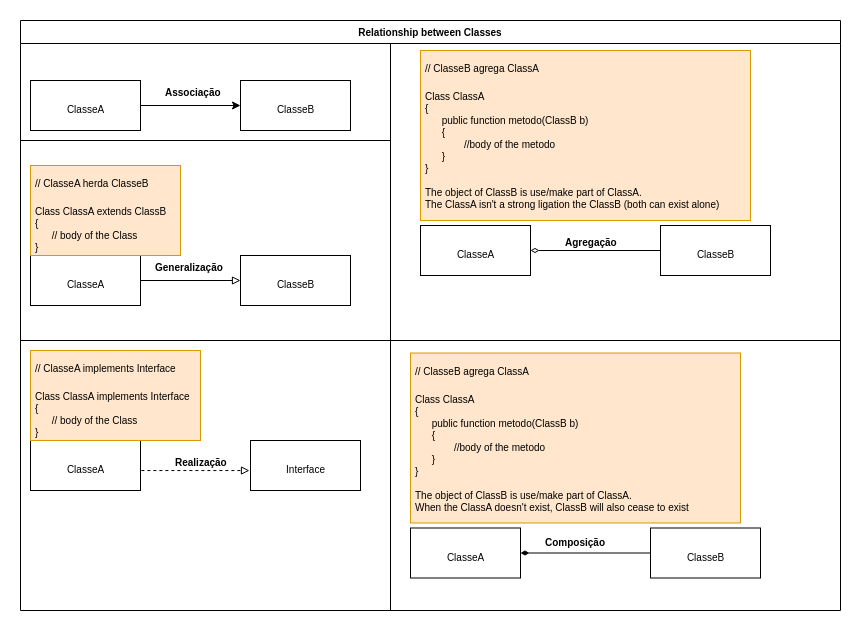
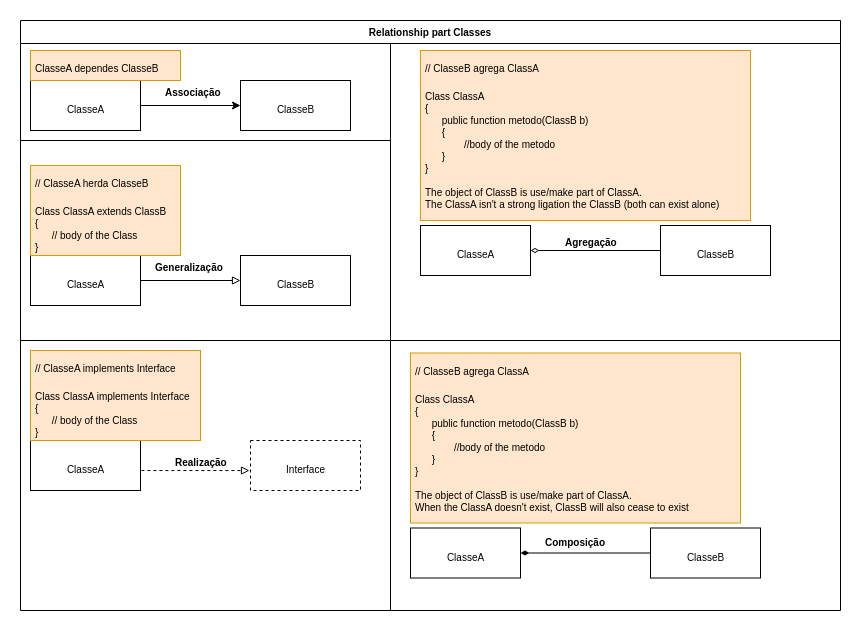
  <mxCell id="0" />
  <mxCell id="1" parent="0" />
- <mxCell id="2" value="Relationship between Classes" style="swimlane;fontSize=10;" vertex="1" parent="1"><mxGeometry y="20" width="820" height="590" as="geometry" x="20" /></mxCell>
+ <mxCell id="2" value="Relationship part Classes" style="swimlane;fontSize=10;" vertex="1" parent="1"><mxGeometry y="20" width="820" height="590" as="geometry" x="20" /></mxCell>
  <mxCell id="3" value="" style="endArrow=block;html=1;rounded=0;endFill=0;dashed=1;exitX=1.008;exitY=0.601;exitDx=0;exitDy=0;exitPerimeter=0;entryX=-0.009;entryY=0.601;entryDx=0;entryDy=0;entryPerimeter=0;" edge="1" parent="2" source="23" target="25"><mxGeometry width="50" height="50" relative="1" as="geometry"><mxPoint x="130.0" y="449.5" as="sourcePoint" /><mxPoint x="230" y="449.5" as="targetPoint" /></mxGeometry></mxCell>
  <mxCell id="4" value="&lt;h1 style=&quot;font-size: 10px;&quot;&gt;Realização&lt;/h1&gt;" style="text;html=1;strokeColor=none;fillColor=none;spacing=5;spacingTop=-20;whiteSpace=wrap;overflow=hidden;rounded=0;" vertex="1" parent="2"><mxGeometry x="150" y="440" width="70" height="10" as="geometry" /></mxCell>
  <mxCell id="5" value="" style="endArrow=diamondThin;html=1;rounded=0;endFill=0;exitX=0;exitY=0.5;exitDx=0;exitDy=0;entryX=1;entryY=0.5;entryDx=0;entryDy=0;" edge="1" parent="2" source="29" target="27"><mxGeometry width="50" height="50" relative="1" as="geometry"><mxPoint x="710" y="195" as="sourcePoint" /><mxPoint x="510" y="225" as="targetPoint" /></mxGeometry></mxCell>
  <mxCell id="6" value="&lt;h1 style=&quot;font-size: 10px;&quot;&gt;Agregação&lt;/h1&gt;" style="text;html=1;strokeColor=none;fillColor=none;spacing=5;spacingTop=-20;whiteSpace=wrap;overflow=hidden;rounded=0;" vertex="1" parent="2"><mxGeometry x="540" y="220" width="70" height="10" as="geometry" /></mxCell>
  <mxCell id="7" value="" style="endArrow=diamondThin;html=1;rounded=0;endFill=1;exitX=0;exitY=0.5;exitDx=0;exitDy=0;entryX=1;entryY=0.5;entryDx=0;entryDy=0;" edge="1" parent="2" source="33" target="31"><mxGeometry width="50" height="50" relative="1" as="geometry"><mxPoint x="250" y="530" as="sourcePoint" /><mxPoint x="150" y="530" as="targetPoint" /></mxGeometry></mxCell>
  <mxCell id="8" value="&lt;h1 style=&quot;font-size: 10px;&quot;&gt;Composição&lt;/h1&gt;" style="text;html=1;strokeColor=none;fillColor=none;spacing=5;spacingTop=-20;whiteSpace=wrap;overflow=hidden;rounded=0;" vertex="1" parent="2"><mxGeometry x="520" y="520" width="70" height="10" as="geometry" /></mxCell>
  <mxCell id="9" value="&lt;h1 style=&quot;text-align: left;&quot;&gt;&lt;span style=&quot;font-size: 10px; font-weight: 400;&quot;&gt;ClasseA&lt;/span&gt;&lt;/h1&gt;" style="html=1;fontSize=10;" vertex="1" parent="2"><mxGeometry x="10" y="60" width="110" height="50" as="geometry" /></mxCell>
  <mxCell id="10" value="" style="endArrow=classic;html=1;rounded=0;exitX=1;exitY=0.5;exitDx=0;exitDy=0;entryX=0;entryY=0.5;entryDx=0;entryDy=0;" edge="1" parent="2" source="9" target="13"><mxGeometry width="50" height="50" relative="1" as="geometry"><mxPoint x="170" y="79.71" as="sourcePoint" /><mxPoint x="270" y="79.71" as="targetPoint" /></mxGeometry></mxCell>
  <mxCell id="11" value="&lt;h1 style=&quot;font-size: 10px;&quot;&gt;Associação&lt;/h1&gt;&lt;div&gt;&lt;br&gt;&lt;/div&gt;" style="text;html=1;strokeColor=none;fillColor=none;spacing=5;spacingTop=-20;whiteSpace=wrap;overflow=hidden;rounded=0;" vertex="1" parent="2"><mxGeometry x="140" y="69.71" width="70" height="10" as="geometry" /></mxCell>
  <mxCell id="12" style="edgeStyle=none;rounded=0;orthogonalLoop=1;jettySize=auto;html=1;exitX=0.5;exitY=1;exitDx=0;exitDy=0;fontSize=10;endArrow=block;endFill=0;" edge="1" parent="2" source="11" target="11"><mxGeometry relative="1" as="geometry" /></mxCell>
  <mxCell id="13" value="&lt;h1 style=&quot;text-align: left;&quot;&gt;&lt;span style=&quot;font-size: 10px; font-weight: 400;&quot;&gt;ClasseB&lt;/span&gt;&lt;/h1&gt;" style="html=1;fontSize=10;" vertex="1" parent="2"><mxGeometry x="220" y="60" width="110" height="50" as="geometry" /></mxCell>
+ <mxCell id="14" value="&lt;h1&gt;&lt;span style=&quot;font-size: 10px; font-weight: 400;&quot;&gt;ClasseA dependes ClasseB&lt;/span&gt;&lt;/h1&gt;" style="text;html=1;strokeColor=#d79b00;fillColor=#ffe6cc;spacing=5;spacingTop=-20;whiteSpace=wrap;overflow=hidden;rounded=0;fontSize=10;" vertex="1" parent="2"><mxGeometry x="10" y="30" width="150" height="30" as="geometry" /></mxCell>
  <mxCell id="15" value="&lt;h1 style=&quot;text-align: left;&quot;&gt;&lt;span style=&quot;font-size: 10px; font-weight: 400;&quot;&gt;ClasseA&lt;/span&gt;&lt;/h1&gt;" style="html=1;fontSize=10;" vertex="1" parent="2"><mxGeometry x="10" y="235" width="110" height="50" as="geometry" /></mxCell>
  <mxCell id="16" style="edgeStyle=none;rounded=0;orthogonalLoop=1;jettySize=auto;html=1;exitX=0.5;exitY=1;exitDx=0;exitDy=0;fontSize=10;endArrow=block;endFill=0;" edge="1" parent="2"><mxGeometry relative="1" as="geometry"><mxPoint x="175" y="254.71" as="sourcePoint" /><mxPoint x="175" y="254.71" as="targetPoint" /></mxGeometry></mxCell>
  <mxCell id="17" value="&lt;h1 style=&quot;text-align: left;&quot;&gt;&lt;span style=&quot;font-size: 10px; font-weight: 400;&quot;&gt;ClasseB&lt;/span&gt;&lt;/h1&gt;" style="html=1;fontSize=10;" vertex="1" parent="2"><mxGeometry x="220" y="235" width="110" height="50" as="geometry" /></mxCell>
  <mxCell id="18" value="" style="endArrow=block;html=1;rounded=0;endFill=0;exitX=1;exitY=0.5;exitDx=0;exitDy=0;entryX=0;entryY=0.5;entryDx=0;entryDy=0;" edge="1" parent="2" source="15" target="17"><mxGeometry width="50" height="50" relative="1" as="geometry"><mxPoint x="130" y="259.71" as="sourcePoint" /><mxPoint x="230" y="259.71" as="targetPoint" /></mxGeometry></mxCell>
  <mxCell id="19" value="&lt;h1&gt;&lt;span style=&quot;font-size: 10px; font-weight: 400;&quot;&gt;// ClasseA herda ClasseB&lt;/span&gt;&lt;/h1&gt;&lt;div&gt;&lt;span style=&quot;font-size: 10px; font-weight: 400;&quot;&gt;Class ClassA extends ClassB&lt;/span&gt;&lt;/div&gt;&lt;div&gt;&lt;span style=&quot;font-size: 10px; font-weight: 400;&quot;&gt;{&lt;/span&gt;&lt;/div&gt;&lt;div&gt;&lt;span style=&quot;font-size: 10px; font-weight: 400;&quot;&gt;&amp;nbsp; &amp;nbsp; &amp;nbsp; // body of the Class&lt;/span&gt;&lt;/div&gt;&lt;div&gt;&lt;span style=&quot;font-size: 10px; font-weight: 400;&quot;&gt;}&lt;/span&gt;&lt;/div&gt;" style="text;html=1;strokeColor=#d79b00;fillColor=#ffe6cc;spacing=5;spacingTop=-20;whiteSpace=wrap;overflow=hidden;rounded=0;fontSize=10;" vertex="1" parent="2"><mxGeometry x="10" y="145" width="150" height="90" as="geometry" /></mxCell>
  <mxCell id="20" value="&lt;h1 style=&quot;font-size: 10px;&quot;&gt;Generalização&lt;/h1&gt;" style="text;html=1;strokeColor=none;fillColor=none;spacing=5;spacingTop=-20;whiteSpace=wrap;overflow=hidden;rounded=0;" vertex="1" parent="2"><mxGeometry x="130" y="245" width="80" height="10" as="geometry" /></mxCell>
  <mxCell id="21" value="" style="endArrow=none;html=1;rounded=0;fontSize=10;" edge="1" parent="2"><mxGeometry width="50" height="50" relative="1" as="geometry"><mxPoint y="320" as="sourcePoint" /><mxPoint x="820" y="320" as="targetPoint" /></mxGeometry></mxCell>
  <mxCell id="22" value="" style="endArrow=none;html=1;rounded=0;fontSize=10;" edge="1" parent="2"><mxGeometry width="50" height="50" relative="1" as="geometry"><mxPoint x="370" y="320" as="sourcePoint" /><mxPoint x="370" y="23" as="targetPoint" /></mxGeometry></mxCell>
  <mxCell id="23" value="&lt;h1 style=&quot;text-align: left;&quot;&gt;&lt;span style=&quot;font-size: 10px; font-weight: 400;&quot;&gt;ClasseA&lt;/span&gt;&lt;/h1&gt;" style="html=1;fontSize=10;" vertex="1" parent="2"><mxGeometry x="10" y="420" width="110" height="50" as="geometry" /></mxCell>
  <mxCell id="24" style="edgeStyle=none;rounded=0;orthogonalLoop=1;jettySize=auto;html=1;exitX=0.5;exitY=1;exitDx=0;exitDy=0;fontSize=10;endArrow=block;endFill=0;" edge="1" parent="2"><mxGeometry relative="1" as="geometry"><mxPoint x="175" y="439.71" as="sourcePoint" /><mxPoint x="175" y="439.71" as="targetPoint" /></mxGeometry></mxCell>
- <mxCell id="25" value="&lt;h1 style=&quot;text-align: left;&quot;&gt;&lt;span style=&quot;font-size: 10px; font-weight: 400;&quot;&gt;Interface&lt;/span&gt;&lt;/h1&gt;" style="html=1;fontSize=10;" vertex="1" parent="2"><mxGeometry x="230" y="420" width="110" height="50" as="geometry" /></mxCell>
+ <mxCell id="25" value="&lt;h1 style=&quot;text-align: left;&quot;&gt;&lt;span style=&quot;font-size: 10px; font-weight: 400;&quot;&gt;Interface&lt;/span&gt;&lt;/h1&gt;" style="html=1;fontSize=10;dashed=1;" vertex="1" parent="2"><mxGeometry x="230" y="420" width="110" height="50" as="geometry" /></mxCell>
  <mxCell id="26" value="&lt;h1&gt;&lt;span style=&quot;font-size: 10px; font-weight: 400;&quot;&gt;// ClasseA implements Interface&lt;/span&gt;&lt;/h1&gt;&lt;div&gt;&lt;span style=&quot;font-size: 10px; font-weight: 400;&quot;&gt;Class ClassA implements Interface&lt;/span&gt;&lt;/div&gt;&lt;div&gt;&lt;span style=&quot;font-size: 10px; font-weight: 400;&quot;&gt;{&lt;/span&gt;&lt;/div&gt;&lt;div&gt;&lt;span style=&quot;font-size: 10px; font-weight: 400;&quot;&gt;&amp;nbsp; &amp;nbsp; &amp;nbsp; // body of the Class&lt;/span&gt;&lt;/div&gt;&lt;div&gt;&lt;span style=&quot;font-size: 10px; font-weight: 400;&quot;&gt;}&lt;/span&gt;&lt;/div&gt;" style="text;html=1;strokeColor=#d79b00;fillColor=#ffe6cc;spacing=5;spacingTop=-20;whiteSpace=wrap;overflow=hidden;rounded=0;fontSize=10;" vertex="1" parent="2"><mxGeometry x="10" y="330" width="170" height="90" as="geometry" /></mxCell>
  <mxCell id="27" value="&lt;h1 style=&quot;text-align: left;&quot;&gt;&lt;span style=&quot;font-size: 10px; font-weight: 400;&quot;&gt;ClasseA&lt;/span&gt;&lt;/h1&gt;" style="html=1;fontSize=10;" vertex="1" parent="2"><mxGeometry x="400" y="205" width="110" height="50" as="geometry" /></mxCell>
  <mxCell id="28" style="edgeStyle=none;rounded=0;orthogonalLoop=1;jettySize=auto;html=1;exitX=0.5;exitY=1;exitDx=0;exitDy=0;fontSize=10;endArrow=block;endFill=0;" edge="1" parent="2"><mxGeometry relative="1" as="geometry"><mxPoint x="565.0" y="214.71" as="sourcePoint" /><mxPoint x="565.0" y="214.71" as="targetPoint" /></mxGeometry></mxCell>
  <mxCell id="29" value="&lt;h1 style=&quot;text-align: left;&quot;&gt;&lt;span style=&quot;font-size: 10px; font-weight: 400;&quot;&gt;ClasseB&lt;/span&gt;&lt;/h1&gt;" style="html=1;fontSize=10;" vertex="1" parent="2"><mxGeometry x="640" y="205" width="110" height="50" as="geometry" /></mxCell>
  <mxCell id="30" value="&lt;h1&gt;&lt;span style=&quot;font-size: 10px; font-weight: 400;&quot;&gt;// ClasseB agrega ClassA&lt;/span&gt;&lt;/h1&gt;&lt;div&gt;&lt;span style=&quot;font-size: 10px; font-weight: 400;&quot;&gt;Class ClassA&amp;nbsp;&lt;/span&gt;&lt;/div&gt;&lt;div&gt;&lt;span style=&quot;font-size: 10px; font-weight: 400;&quot;&gt;{&lt;/span&gt;&lt;/div&gt;&lt;div&gt;&lt;span style=&quot;font-size: 10px; font-weight: 400;&quot;&gt;&amp;nbsp; &amp;nbsp; &amp;nbsp; public function metodo(ClassB b)&lt;/span&gt;&lt;/div&gt;&lt;div&gt;&lt;span style=&quot;font-size: 10px; font-weight: 400;&quot;&gt;&amp;nbsp; &amp;nbsp; &amp;nbsp; {&lt;/span&gt;&lt;/div&gt;&lt;div&gt;&lt;span style=&quot;font-size: 10px; font-weight: 400;&quot;&gt;&amp;nbsp; &amp;nbsp; &amp;nbsp; &amp;nbsp; &amp;nbsp; &amp;nbsp; &amp;nbsp; //body of the metodo&lt;/span&gt;&lt;/div&gt;&lt;div&gt;&lt;span style=&quot;font-size: 10px; font-weight: 400;&quot;&gt;&amp;nbsp; &amp;nbsp; &amp;nbsp; }&lt;/span&gt;&lt;/div&gt;&lt;div&gt;&lt;span style=&quot;font-size: 10px; font-weight: 400;&quot;&gt;}&lt;/span&gt;&lt;/div&gt;&lt;div&gt;&lt;span style=&quot;font-size: 10px; font-weight: 400;&quot;&gt;&lt;br&gt;&lt;/span&gt;&lt;/div&gt;&lt;div&gt;The object of ClassB is use/make part of ClassA.&lt;/div&gt;&lt;div&gt;The ClassA isn't a strong ligation the ClassB (both can exist alone)&lt;/div&gt;" style="text;html=1;strokeColor=#d79b00;fillColor=#ffe6cc;spacing=5;spacingTop=-20;whiteSpace=wrap;overflow=hidden;rounded=0;fontSize=10;" vertex="1" parent="2"><mxGeometry x="400" y="30" width="330" height="170" as="geometry" /></mxCell>
  <mxCell id="31" value="&lt;h1 style=&quot;text-align: left;&quot;&gt;&lt;span style=&quot;font-size: 10px; font-weight: 400;&quot;&gt;ClasseA&lt;/span&gt;&lt;/h1&gt;" style="html=1;fontSize=10;" vertex="1" parent="2"><mxGeometry x="390" y="507.5" width="110" height="50" as="geometry" /></mxCell>
  <mxCell id="32" style="edgeStyle=none;rounded=0;orthogonalLoop=1;jettySize=auto;html=1;exitX=0.5;exitY=1;exitDx=0;exitDy=0;fontSize=10;endArrow=block;endFill=0;" edge="1" parent="2"><mxGeometry relative="1" as="geometry"><mxPoint x="555" y="517.21" as="sourcePoint" /><mxPoint x="555" y="517.21" as="targetPoint" /></mxGeometry></mxCell>
  <mxCell id="33" value="&lt;h1 style=&quot;text-align: left;&quot;&gt;&lt;span style=&quot;font-size: 10px; font-weight: 400;&quot;&gt;ClasseB&lt;/span&gt;&lt;/h1&gt;" style="html=1;fontSize=10;" vertex="1" parent="2"><mxGeometry x="630" y="507.5" width="110" height="50" as="geometry" /></mxCell>
  <mxCell id="34" value="&lt;h1&gt;&lt;span style=&quot;font-size: 10px; font-weight: 400;&quot;&gt;// ClasseB agrega ClassA&lt;/span&gt;&lt;/h1&gt;&lt;div&gt;&lt;span style=&quot;font-size: 10px; font-weight: 400;&quot;&gt;Class ClassA&amp;nbsp;&lt;/span&gt;&lt;/div&gt;&lt;div&gt;&lt;span style=&quot;font-size: 10px; font-weight: 400;&quot;&gt;{&lt;/span&gt;&lt;/div&gt;&lt;div&gt;&lt;span style=&quot;font-size: 10px; font-weight: 400;&quot;&gt;&amp;nbsp; &amp;nbsp; &amp;nbsp; public function metodo(ClassB b)&lt;/span&gt;&lt;/div&gt;&lt;div&gt;&lt;span style=&quot;font-size: 10px; font-weight: 400;&quot;&gt;&amp;nbsp; &amp;nbsp; &amp;nbsp; {&lt;/span&gt;&lt;/div&gt;&lt;div&gt;&lt;span style=&quot;font-size: 10px; font-weight: 400;&quot;&gt;&amp;nbsp; &amp;nbsp; &amp;nbsp; &amp;nbsp; &amp;nbsp; &amp;nbsp; &amp;nbsp; //body of the metodo&lt;/span&gt;&lt;/div&gt;&lt;div&gt;&lt;span style=&quot;font-size: 10px; font-weight: 400;&quot;&gt;&amp;nbsp; &amp;nbsp; &amp;nbsp; }&lt;/span&gt;&lt;/div&gt;&lt;div&gt;&lt;span style=&quot;font-size: 10px; font-weight: 400;&quot;&gt;}&lt;/span&gt;&lt;/div&gt;&lt;div&gt;&lt;span style=&quot;font-size: 10px; font-weight: 400;&quot;&gt;&lt;br&gt;&lt;/span&gt;&lt;/div&gt;&lt;div&gt;The object of ClassB is use/make part of ClassA.&lt;/div&gt;&lt;div&gt;When the ClassA doesn't exist, ClassB will also cease to exist&lt;/div&gt;" style="text;html=1;strokeColor=#d79b00;fillColor=#ffe6cc;spacing=5;spacingTop=-20;whiteSpace=wrap;overflow=hidden;rounded=0;fontSize=10;" vertex="1" parent="2"><mxGeometry x="390" y="332.5" width="330" height="170" as="geometry" /></mxCell>
  <mxCell id="35" value="" style="endArrow=none;html=1;rounded=0;fontSize=10;" edge="1" parent="1"><mxGeometry width="50" height="50" relative="1" as="geometry"><mxPoint y="140" as="sourcePoint" x="20" /><mxPoint x="390" y="140" as="targetPoint" /></mxGeometry></mxCell>
  <mxCell id="36" value="" style="endArrow=none;html=1;rounded=0;fontSize=10;" edge="1" parent="1"><mxGeometry width="50" height="50" relative="1" as="geometry"><mxPoint x="390" y="610" as="sourcePoint" /><mxPoint x="390" y="340" as="targetPoint" /></mxGeometry></mxCell>
